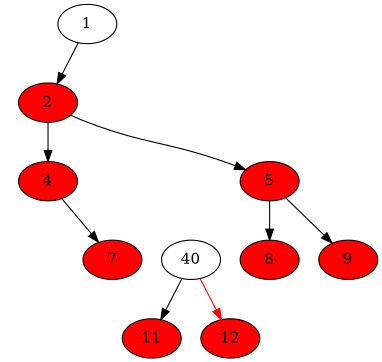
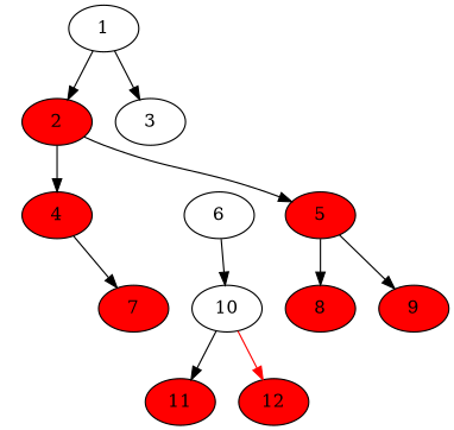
  digraph {
    ordering=out
    node [style=filled fillcolor=red]
    n1 [label=C style=invis fillcolor=""]
    2
    4
    5
    1 [style="" fillcolor=""]
+   3 [style="" fillcolor=""]
    7
    8
    9
-   10 [label=40 style="" fillcolor=""]
+   6 [style="" fillcolor=""]
+   10 [style="" fillcolor=""]
    11
    12
    2 -> 4
    2 -> 5
    4 -> n1 [style=invis]
    4 -> 7
    5 -> 8
    5 -> 9
    1 -> 2
+   1 -> 3
+   3 -> n1 [style=invis]
+   6 -> n1 [style=invis]
+   6 -> 10
    10 -> 11
    10 -> 12 [color=red]
  }
